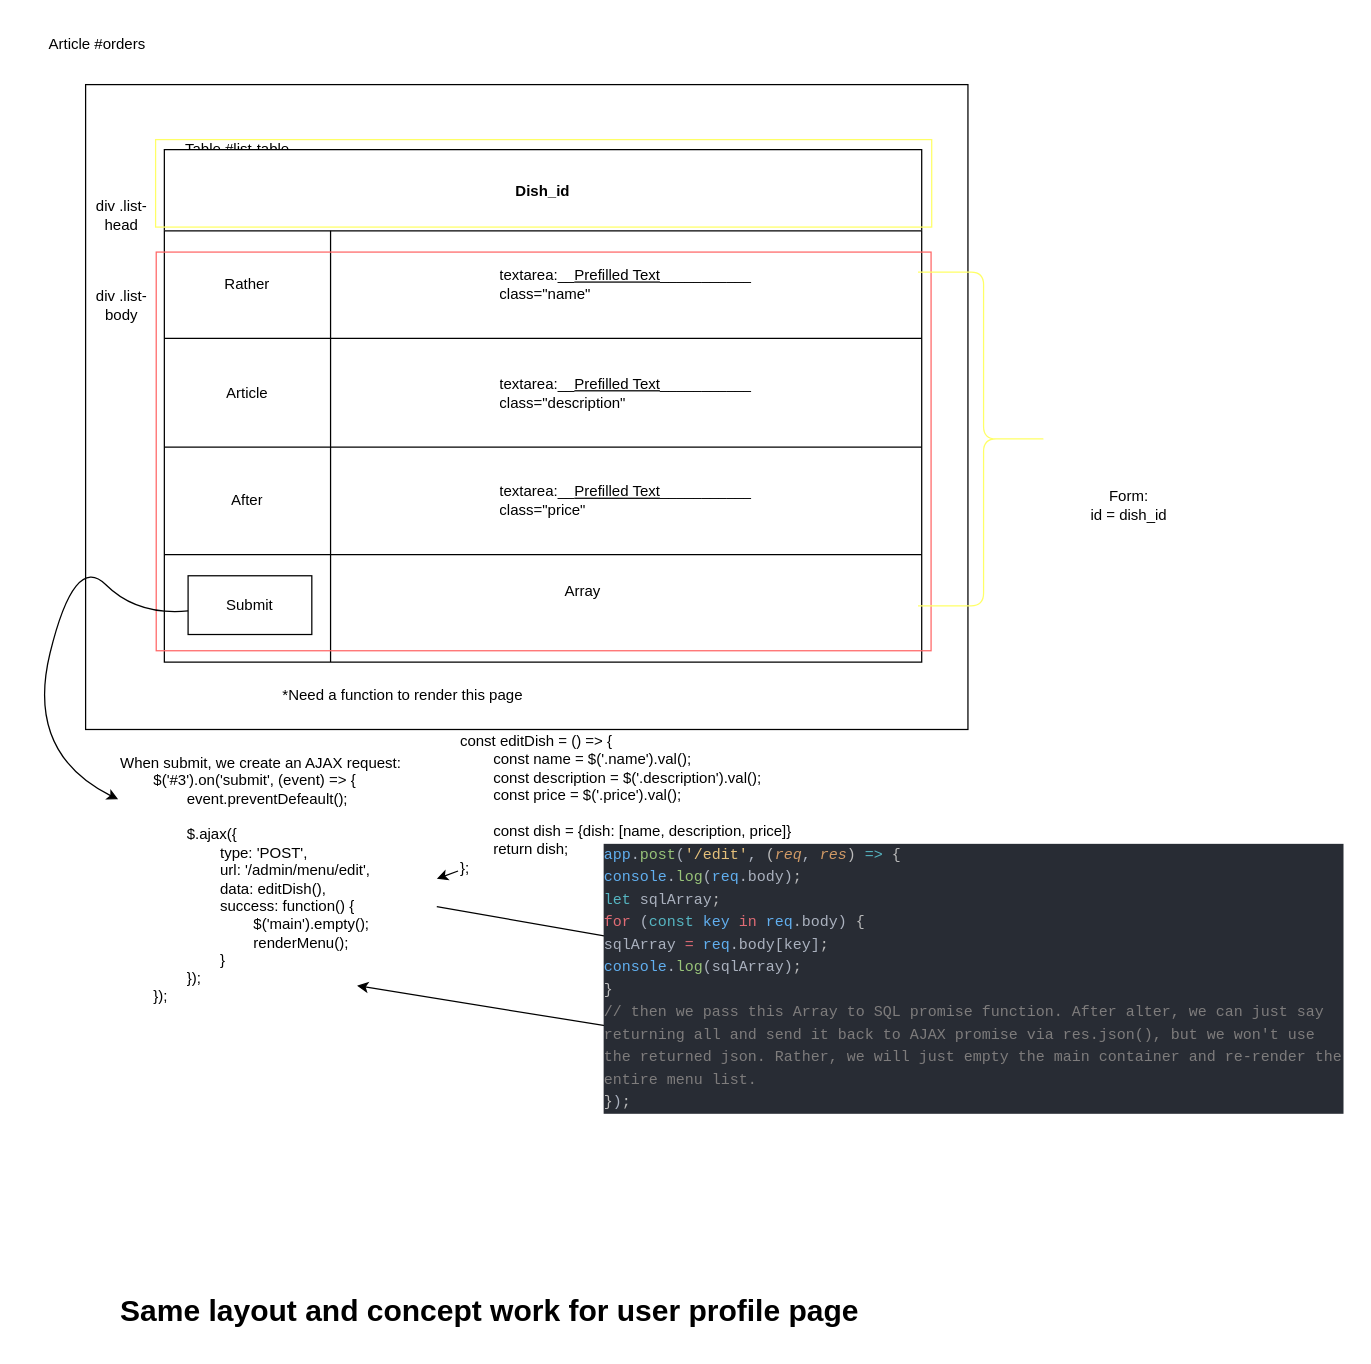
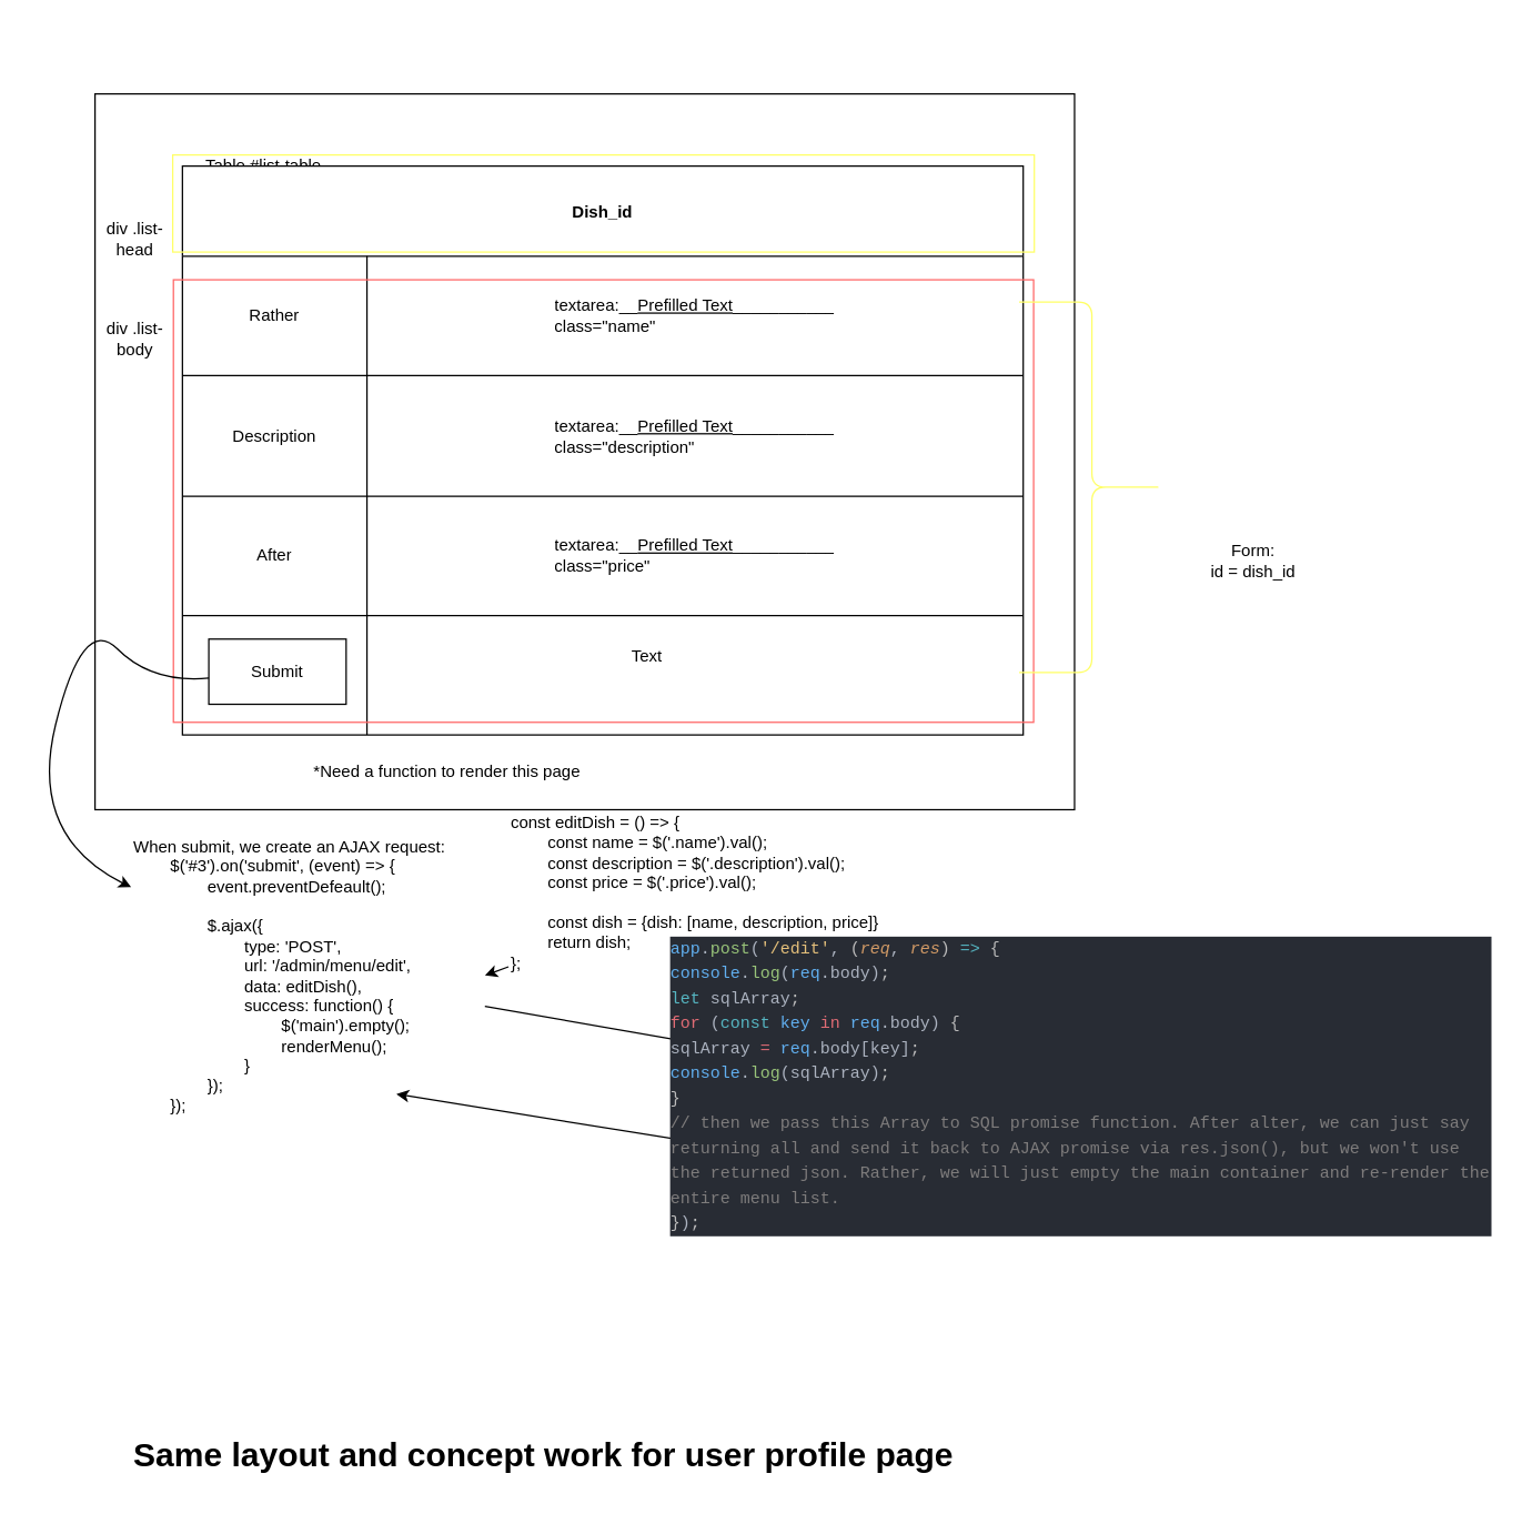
  <mxCell id="0" />
  <mxCell id="1" parent="0" />
  <mxCell id="2" value="" style="rounded=0;whiteSpace=wrap;html=1;" parent="1" vertex="1"><mxGeometry x="68" y="67" width="706" height="516" as="geometry" /></mxCell>
- <mxCell id="3" value="Article #orders" style="text;html=1;strokeColor=none;fillColor=none;align=center;verticalAlign=middle;whiteSpace=wrap;rounded=0;" parent="1" vertex="1"><mxGeometry x="31" y="20" width="93" height="30" as="geometry" /></mxCell>
  <mxCell id="4" value="Table #list-table" style="text;html=1;strokeColor=none;fillColor=none;align=left;verticalAlign=middle;whiteSpace=wrap;rounded=0;" parent="1" vertex="1"><mxGeometry x="146" y="104" width="141" height="30" as="geometry" /></mxCell>
  <mxCell id="5" value="*Need a function to render this page" style="text;html=1;strokeColor=none;fillColor=none;align=center;verticalAlign=middle;whiteSpace=wrap;rounded=0;" parent="1" vertex="1"><mxGeometry x="131" y="541" width="382" height="30" as="geometry" /></mxCell>
  <mxCell id="6" value="div .list-body" style="text;html=1;strokeColor=none;fillColor=none;align=center;verticalAlign=middle;whiteSpace=wrap;rounded=0;" parent="1" vertex="1"><mxGeometry x="67" y="229" width="60" height="30" as="geometry" /></mxCell>
  <mxCell id="7" value="div .list-head" style="text;html=1;strokeColor=none;fillColor=none;align=center;verticalAlign=middle;whiteSpace=wrap;rounded=0;" parent="1" vertex="1"><mxGeometry x="67" y="157" width="60" height="30" as="geometry" /></mxCell>
  <mxCell id="8" value="Dish_id" style="shape=table;startSize=65;container=1;collapsible=0;childLayout=tableLayout;fontStyle=1;align=center;pointerEvents=1;" parent="1" vertex="1"><mxGeometry x="131" y="119" width="606" height="410" as="geometry" /></mxCell>
  <mxCell id="9" value="" style="shape=partialRectangle;html=1;whiteSpace=wrap;collapsible=0;dropTarget=0;pointerEvents=0;fillColor=none;top=0;left=0;bottom=0;right=0;points=[[0,0.5],[1,0.5]];portConstraint=eastwest;" parent="8" vertex="1"><mxGeometry y="65" width="606" height="86" as="geometry" /></mxCell>
  <mxCell id="10" value="Rather" style="shape=partialRectangle;html=1;whiteSpace=wrap;connectable=0;fillColor=none;top=0;left=0;bottom=0;right=0;overflow=hidden;pointerEvents=1;" parent="9" vertex="1"><mxGeometry width="133" height="86" as="geometry"><mxRectangle width="133" height="86" as="alternateBounds" /></mxGeometry></mxCell>
  <mxCell id="11" value="textarea:__&lt;u&gt;Prefilled Text&lt;/u&gt;___________&lt;br&gt;&lt;div style=&quot;text-align: left&quot;&gt;&lt;span&gt;class=&quot;name&quot;&lt;/span&gt;&lt;/div&gt;" style="shape=partialRectangle;html=1;whiteSpace=wrap;connectable=0;fillColor=none;top=0;left=0;bottom=0;right=0;overflow=hidden;pointerEvents=1;" parent="9" vertex="1"><mxGeometry x="133" width="473" height="86" as="geometry"><mxRectangle width="473" height="86" as="alternateBounds" /></mxGeometry></mxCell>
  <mxCell id="12" value="" style="shape=partialRectangle;html=1;whiteSpace=wrap;collapsible=0;dropTarget=0;pointerEvents=0;fillColor=none;top=0;left=0;bottom=0;right=0;points=[[0,0.5],[1,0.5]];portConstraint=eastwest;" parent="8" vertex="1"><mxGeometry y="151" width="606" height="87" as="geometry" /></mxCell>
- <mxCell id="13" value="Article" style="shape=partialRectangle;html=1;whiteSpace=wrap;connectable=0;fillColor=none;top=0;left=0;bottom=0;right=0;overflow=hidden;pointerEvents=1;" parent="12" vertex="1"><mxGeometry width="133" height="87" as="geometry"><mxRectangle width="133" height="87" as="alternateBounds" /></mxGeometry></mxCell>
+ <mxCell id="13" value="Description" style="shape=partialRectangle;html=1;whiteSpace=wrap;connectable=0;fillColor=none;top=0;left=0;bottom=0;right=0;overflow=hidden;pointerEvents=1;" parent="12" vertex="1"><mxGeometry width="133" height="87" as="geometry"><mxRectangle width="133" height="87" as="alternateBounds" /></mxGeometry></mxCell>
  <mxCell id="14" value="textarea:__&lt;u&gt;Prefilled Text&lt;/u&gt;___________&lt;br&gt;&lt;div style=&quot;text-align: left&quot;&gt;class=&quot;description&quot;&lt;/div&gt;" style="shape=partialRectangle;html=1;whiteSpace=wrap;connectable=0;fillColor=none;top=0;left=0;bottom=0;right=0;overflow=hidden;pointerEvents=1;" parent="12" vertex="1"><mxGeometry x="133" width="473" height="87" as="geometry"><mxRectangle width="473" height="87" as="alternateBounds" /></mxGeometry></mxCell>
  <mxCell id="15" value="" style="shape=partialRectangle;html=1;whiteSpace=wrap;collapsible=0;dropTarget=0;pointerEvents=0;fillColor=none;top=0;left=0;bottom=0;right=0;points=[[0,0.5],[1,0.5]];portConstraint=eastwest;" parent="8" vertex="1"><mxGeometry y="238" width="606" height="86" as="geometry" /></mxCell>
  <mxCell id="16" value="After" style="shape=partialRectangle;html=1;whiteSpace=wrap;connectable=0;fillColor=none;top=0;left=0;bottom=0;right=0;overflow=hidden;pointerEvents=1;" parent="15" vertex="1"><mxGeometry width="133" height="86" as="geometry"><mxRectangle width="133" height="86" as="alternateBounds" /></mxGeometry></mxCell>
  <mxCell id="17" value="textarea:__&lt;u&gt;Prefilled Text&lt;/u&gt;___________&lt;br&gt;&lt;div style=&quot;text-align: left&quot;&gt;class=&quot;price&quot;&lt;/div&gt;" style="shape=partialRectangle;html=1;whiteSpace=wrap;connectable=0;fillColor=none;top=0;left=0;bottom=0;right=0;overflow=hidden;pointerEvents=1;" parent="15" vertex="1"><mxGeometry x="133" width="473" height="86" as="geometry"><mxRectangle width="473" height="86" as="alternateBounds" /></mxGeometry></mxCell>
  <mxCell id="18" style="shape=partialRectangle;html=1;whiteSpace=wrap;collapsible=0;dropTarget=0;pointerEvents=0;fillColor=none;top=0;left=0;bottom=0;right=0;points=[[0,0.5],[1,0.5]];portConstraint=eastwest;" parent="8" vertex="1"><mxGeometry y="324" width="606" height="86" as="geometry" /></mxCell>
  <mxCell id="19" style="shape=partialRectangle;html=1;whiteSpace=wrap;connectable=0;fillColor=none;top=0;left=0;bottom=0;right=0;overflow=hidden;pointerEvents=1;" parent="18" vertex="1"><mxGeometry width="133" height="86" as="geometry"><mxRectangle width="133" height="86" as="alternateBounds" /></mxGeometry></mxCell>
  <mxCell id="20" style="shape=partialRectangle;html=1;whiteSpace=wrap;connectable=0;fillColor=none;top=0;left=0;bottom=0;right=0;overflow=hidden;pointerEvents=1;" parent="18" vertex="1"><mxGeometry x="133" width="473" height="86" as="geometry"><mxRectangle width="473" height="86" as="alternateBounds" /></mxGeometry></mxCell>
  <mxCell id="21" value="" style="rounded=0;whiteSpace=wrap;html=1;strokeColor=#FFFF66;fillColor=none;" parent="1" vertex="1"><mxGeometry x="124" y="111" width="621" height="70" as="geometry" /></mxCell>
  <mxCell id="22" value="" style="rounded=0;whiteSpace=wrap;html=1;fillColor=none;fontColor=#ffffff;strokeColor=#FF6666;" parent="1" vertex="1"><mxGeometry x="124.5" y="201" width="620" height="319" as="geometry" /></mxCell>
  <mxCell id="23" value="Submit" style="whiteSpace=wrap;html=1;rounded=0;" parent="1" vertex="1"><mxGeometry x="150" y="460" width="99" height="47" as="geometry" /></mxCell>
  <mxCell id="24" value="" style="curved=1;endArrow=classic;html=1;" parent="1" source="23" edge="1" target="26"><mxGeometry width="50" height="50" relative="1" as="geometry"><mxPoint x="59" y="492" as="sourcePoint" /><mxPoint x="88" y="624" as="targetPoint" /><Array as="points"><mxPoint x="109" y="492" /><mxPoint x="59" y="442" /><mxPoint x="20" y="602" /></Array></mxGeometry></mxCell>
  <mxCell id="25" style="edgeStyle=none;html=1;" edge="1" parent="1" source="26"><mxGeometry relative="1" as="geometry"><mxPoint x="496" y="750.391" as="targetPoint" /></mxGeometry></mxCell>
  <mxCell id="26" value="When submit, we create an AJAX request:&lt;br&gt;&lt;span&gt;&#09;&lt;/span&gt;&lt;span style=&quot;white-space: pre&quot;&gt;&#09;&lt;/span&gt;$('#3').on('submit', (event) =&amp;gt; {&lt;br&gt;&lt;span&gt;&#09;&lt;/span&gt;&lt;span&gt;&#09;&lt;/span&gt;&lt;span style=&quot;white-space: pre&quot;&gt;&#09;&lt;/span&gt;&lt;span style=&quot;white-space: pre&quot;&gt;&#09;&lt;/span&gt;event.preventDefeault();&lt;br&gt;&lt;span style=&quot;white-space: pre&quot;&gt;&#09;&lt;/span&gt;&lt;span style=&quot;white-space: pre&quot;&gt;&#09;&lt;/span&gt;&lt;br&gt;&lt;span&gt;&#09;&lt;/span&gt;&lt;span&gt;&#09;&lt;/span&gt;&lt;span style=&quot;white-space: pre&quot;&gt;&#09;&lt;/span&gt;&lt;span style=&quot;white-space: pre&quot;&gt;&#09;&lt;/span&gt;$.ajax({&lt;br&gt;&lt;span style=&quot;white-space: pre&quot;&gt;&#09;&lt;/span&gt;&lt;span style=&quot;white-space: pre&quot;&gt;&#09;&lt;/span&gt;&lt;span style=&quot;white-space: pre&quot;&gt;&#09;&lt;/span&gt;type: 'POST',&lt;br&gt;&lt;span style=&quot;white-space: pre&quot;&gt;&#09;&lt;/span&gt;&lt;span style=&quot;white-space: pre&quot;&gt;&#09;&lt;/span&gt;&lt;span style=&quot;white-space: pre&quot;&gt;&#09;&lt;/span&gt;url: '/admin/menu/edit',&lt;br&gt;&lt;span style=&quot;white-space: pre&quot;&gt;&#09;&lt;/span&gt;&lt;span style=&quot;white-space: pre&quot;&gt;&#09;&lt;/span&gt;&lt;span style=&quot;white-space: pre&quot;&gt;&#09;&lt;/span&gt;data: editDish(),&lt;br&gt;&lt;span style=&quot;white-space: pre&quot;&gt;&#09;&lt;/span&gt;&lt;span style=&quot;white-space: pre&quot;&gt;&#09;&lt;/span&gt;&lt;span style=&quot;white-space: pre&quot;&gt;&#09;&lt;/span&gt;success: function() {&lt;br&gt;&lt;span style=&quot;white-space: pre&quot;&gt;&#09;&lt;/span&gt;&lt;span style=&quot;white-space: pre&quot;&gt;&#09;&lt;/span&gt;&lt;span style=&quot;white-space: pre&quot;&gt;&#09;&lt;/span&gt;&lt;span style=&quot;white-space: pre&quot;&gt;&#09;&lt;/span&gt;$('main').empty();&lt;br&gt;&lt;span style=&quot;white-space: pre&quot;&gt;&#09;&lt;/span&gt;&lt;span style=&quot;white-space: pre&quot;&gt;&#09;&lt;/span&gt;&lt;span style=&quot;white-space: pre&quot;&gt;&#09;&lt;/span&gt;&lt;span style=&quot;white-space: pre&quot;&gt;&#09;&lt;/span&gt;renderMenu();&lt;br&gt;&lt;span style=&quot;white-space: pre&quot;&gt;&#09;&lt;/span&gt;&lt;span style=&quot;white-space: pre&quot;&gt;&#09;&lt;/span&gt;&lt;span style=&quot;white-space: pre&quot;&gt;&#09;&lt;/span&gt;}&lt;span style=&quot;white-space: pre&quot;&gt;&#09;&lt;/span&gt;&lt;br&gt;&lt;span&gt;&#09;&lt;/span&gt;&lt;span&gt;&#09;&lt;/span&gt;&lt;span style=&quot;white-space: pre&quot;&gt;&#09;&lt;/span&gt;&lt;span style=&quot;white-space: pre&quot;&gt;&#09;&lt;/span&gt;});&lt;br&gt;&lt;span&gt;&#09;&lt;/span&gt;&lt;span style=&quot;white-space: pre&quot;&gt;&#09;&lt;/span&gt;});" style="text;html=1;strokeColor=none;fillColor=none;align=left;verticalAlign=middle;whiteSpace=wrap;rounded=0;" parent="1" vertex="1"><mxGeometry x="94" y="617" width="255" height="171" as="geometry" /></mxCell>
  <mxCell id="27" value="" style="shape=curlyBracket;whiteSpace=wrap;html=1;rounded=1;flipH=1;strokeColor=#FFFF66;" parent="1" vertex="1"><mxGeometry x="734" y="217" width="105" height="267" as="geometry" /></mxCell>
  <mxCell id="28" value="Form:&lt;br&gt;id = dish_id" style="text;html=1;strokeColor=none;fillColor=none;align=center;verticalAlign=middle;whiteSpace=wrap;rounded=0;" parent="1" vertex="1"><mxGeometry x="837" y="333" width="132" height="141" as="geometry" /></mxCell>
- <mxCell id="29" value="Array" style="text;html=1;strokeColor=none;fillColor=none;align=center;verticalAlign=middle;whiteSpace=wrap;rounded=0;" parent="1" vertex="1"><mxGeometry x="436" y="458" width="60" height="30" as="geometry" /></mxCell>
+ <mxCell id="29" value="Text" style="text;html=1;strokeColor=none;fillColor=none;align=center;verticalAlign=middle;whiteSpace=wrap;rounded=0;" parent="1" vertex="1"><mxGeometry x="436" y="458" width="60" height="30" as="geometry" /></mxCell>
  <mxCell id="30" style="edgeStyle=none;html=1;entryX=1;entryY=0.5;entryDx=0;entryDy=0;" edge="1" parent="1" source="31" target="26"><mxGeometry relative="1" as="geometry" /></mxCell>
  <mxCell id="31" value="const editDish = () =&amp;gt; {&lt;br&gt;&lt;span style=&quot;white-space: pre&quot;&gt;&#09;&lt;/span&gt;const name = $('.name').val();&lt;br&gt;&lt;span style=&quot;white-space: pre&quot;&gt;&#09;&lt;/span&gt;const description = $('.description').val();&lt;br&gt;&lt;span style=&quot;white-space: pre&quot;&gt;&#09;&lt;/span&gt;const price = $('.price').val();&lt;br&gt;&lt;br&gt;&lt;span style=&quot;white-space: pre&quot;&gt;&#09;&lt;/span&gt;const dish = {dish: [name, description, price]}&lt;br&gt;&lt;span style=&quot;white-space: pre&quot;&gt;&#09;&lt;/span&gt;return dish;&lt;br&gt;};" style="text;html=1;strokeColor=none;fillColor=none;align=left;verticalAlign=middle;whiteSpace=wrap;rounded=0;" parent="1" vertex="1"><mxGeometry x="366" y="552" width="287" height="182" as="geometry" /></mxCell>
  <mxCell id="32" style="edgeStyle=none;html=1;exitX=0;exitY=1;exitDx=0;exitDy=0;entryX=0.75;entryY=1;entryDx=0;entryDy=0;" edge="1" parent="1" target="26"><mxGeometry relative="1" as="geometry"><mxPoint x="496" y="822" as="sourcePoint" /></mxGeometry></mxCell>
  <mxCell id="33" value="&lt;meta charset=&quot;utf-8&quot;&gt;&lt;div style=&quot;color: rgb(187, 187, 187); background-color: rgb(40, 44, 52); font-family: &amp;quot;azeret mono&amp;quot;, menlo, monaco, &amp;quot;courier new&amp;quot;, monospace, menlo, monaco, &amp;quot;courier new&amp;quot;, monospace; font-weight: normal; font-size: 12px; line-height: 18px;&quot;&gt;&lt;div&gt;&lt;span style=&quot;color: #61afef&quot;&gt;app&lt;/span&gt;&lt;span style=&quot;color: #abb2bf&quot;&gt;.&lt;/span&gt;&lt;span style=&quot;color: #98c379&quot;&gt;post&lt;/span&gt;&lt;span style=&quot;color: #abb2bf&quot;&gt;(&lt;/span&gt;&lt;span style=&quot;color: #e5c07b&quot;&gt;'/edit'&lt;/span&gt;&lt;span style=&quot;color: #abb2bf&quot;&gt;,&lt;/span&gt;&lt;span style=&quot;color: #bbbbbb&quot;&gt; (&lt;/span&gt;&lt;span style=&quot;color: #d19a66 ; font-style: italic&quot;&gt;req&lt;/span&gt;&lt;span style=&quot;color: #abb2bf&quot;&gt;,&lt;/span&gt;&lt;span style=&quot;color: #bbbbbb&quot;&gt; &lt;/span&gt;&lt;span style=&quot;color: #d19a66 ; font-style: italic&quot;&gt;res&lt;/span&gt;&lt;span style=&quot;color: #bbbbbb&quot;&gt;) &lt;/span&gt;&lt;span style=&quot;color: #56b6c2&quot;&gt;=&amp;gt;&lt;/span&gt;&lt;span style=&quot;color: #bbbbbb&quot;&gt; {&lt;/span&gt;&lt;/div&gt;&lt;div&gt;&lt;span style=&quot;color: #bbbbbb&quot;&gt;  &lt;/span&gt;&lt;span style=&quot;color: #61afef&quot;&gt;console&lt;/span&gt;&lt;span style=&quot;color: #abb2bf&quot;&gt;.&lt;/span&gt;&lt;span style=&quot;color: #98c379&quot;&gt;log&lt;/span&gt;&lt;span style=&quot;color: #abb2bf&quot;&gt;(&lt;/span&gt;&lt;span style=&quot;color: #61afef&quot;&gt;req&lt;/span&gt;&lt;span style=&quot;color: #abb2bf&quot;&gt;.body)&lt;/span&gt;&lt;span style=&quot;color: #bbbbbb&quot;&gt;;&lt;/span&gt;&lt;/div&gt;&lt;div&gt;&lt;span style=&quot;color: #bbbbbb&quot;&gt;  &lt;/span&gt;&lt;span style=&quot;color: #56b6c2&quot;&gt;let&lt;/span&gt;&lt;span style=&quot;color: #bbbbbb&quot;&gt; &lt;/span&gt;&lt;span style=&quot;color: #abb2bf&quot;&gt;sqlArray&lt;/span&gt;&lt;span style=&quot;color: #bbbbbb&quot;&gt;;&lt;/span&gt;&lt;/div&gt;&lt;div&gt;&lt;span style=&quot;color: #bbbbbb&quot;&gt;  &lt;/span&gt;&lt;span style=&quot;color: #e06c75&quot;&gt;for&lt;/span&gt;&lt;span style=&quot;color: #bbbbbb&quot;&gt; &lt;/span&gt;&lt;span style=&quot;color: #abb2bf&quot;&gt;(&lt;/span&gt;&lt;span style=&quot;color: #56b6c2&quot;&gt;const&lt;/span&gt;&lt;span style=&quot;color: #bbbbbb&quot;&gt; &lt;/span&gt;&lt;span style=&quot;color: #61afef&quot;&gt;key&lt;/span&gt;&lt;span style=&quot;color: #bbbbbb&quot;&gt; &lt;/span&gt;&lt;span style=&quot;color: #e06c75&quot;&gt;in&lt;/span&gt;&lt;span style=&quot;color: #bbbbbb&quot;&gt; &lt;/span&gt;&lt;span style=&quot;color: #61afef&quot;&gt;req&lt;/span&gt;&lt;span style=&quot;color: #abb2bf&quot;&gt;.body)&lt;/span&gt;&lt;span style=&quot;color: #bbbbbb&quot;&gt; {&lt;/span&gt;&lt;/div&gt;&lt;div&gt;&lt;span style=&quot;color: #bbbbbb&quot;&gt;    &lt;/span&gt;&lt;span style=&quot;color: #abb2bf&quot;&gt;sqlArray&lt;/span&gt;&lt;span style=&quot;color: #bbbbbb&quot;&gt; &lt;/span&gt;&lt;span style=&quot;color: #e06c75&quot;&gt;=&lt;/span&gt;&lt;span style=&quot;color: #bbbbbb&quot;&gt; &lt;/span&gt;&lt;span style=&quot;color: #61afef&quot;&gt;req&lt;/span&gt;&lt;span style=&quot;color: #abb2bf&quot;&gt;.body[key]&lt;/span&gt;&lt;span style=&quot;color: #bbbbbb&quot;&gt;;  &lt;/span&gt;&lt;/div&gt;&lt;div&gt;&lt;span style=&quot;color: #bbbbbb&quot;&gt;    &lt;/span&gt;&lt;span style=&quot;color: #61afef&quot;&gt;console&lt;/span&gt;&lt;span style=&quot;color: #abb2bf&quot;&gt;.&lt;/span&gt;&lt;span style=&quot;color: #98c379&quot;&gt;log&lt;/span&gt;&lt;span style=&quot;color: #abb2bf&quot;&gt;(sqlArray)&lt;/span&gt;&lt;span style=&quot;color: #bbbbbb&quot;&gt;;&lt;/span&gt;&lt;/div&gt;&lt;div&gt;&lt;span style=&quot;color: #bbbbbb&quot;&gt;  }&lt;/span&gt;&lt;/div&gt;&lt;div&gt;&lt;span style=&quot;color: #bbbbbb&quot;&gt;  &lt;/span&gt;&lt;span style=&quot;color: #7e7c7c&quot;&gt;// then we pass this Array to SQL promise function. After alter, we can just say returning all and send it back to AJAX promise via res.json(), but we won't use the returned json. Rather, we will just empty the main container and re-render the entire menu list.&lt;/span&gt;&lt;/div&gt;&lt;div&gt;&lt;span style=&quot;color: #bbbbbb&quot;&gt;}&lt;/span&gt;&lt;span style=&quot;color: #abb2bf&quot;&gt;)&lt;/span&gt;&lt;span style=&quot;color: #bbbbbb&quot;&gt;;&lt;/span&gt;&lt;/div&gt;&lt;/div&gt;" style="text;whiteSpace=wrap;html=1;" vertex="1" parent="1"><mxGeometry x="481" y="668" width="594" height="230" as="geometry" /></mxCell>
  <mxCell id="34" value="Same layout and concept work for user profile page" style="text;strokeColor=none;fillColor=none;html=1;fontSize=24;fontStyle=1;verticalAlign=middle;align=center;" vertex="1" parent="1"><mxGeometry x="74" y="1029" width="633" height="40" as="geometry" /></mxCell>
